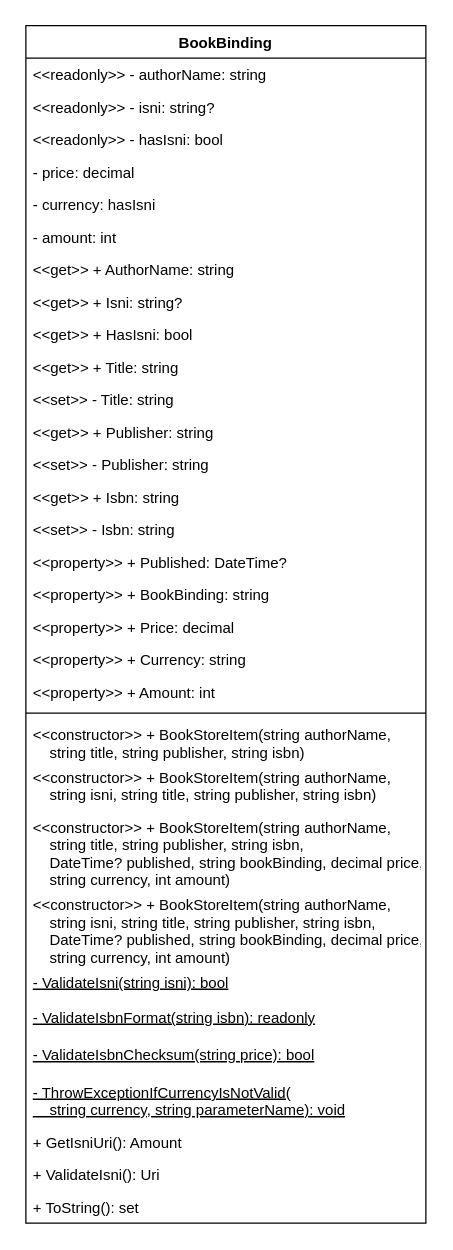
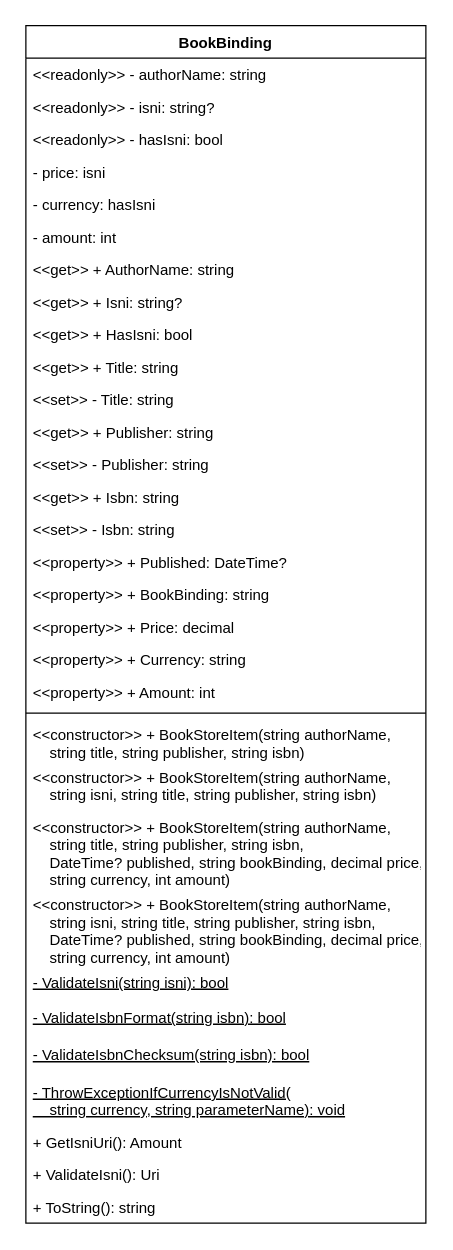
  <mxCell id="0" />
  <mxCell id="1" parent="0" />
  <mxCell id="2" value="BookBinding" style="swimlane;fontStyle=1;align=center;verticalAlign=top;childLayout=stackLayout;horizontal=1;startSize=26;horizontalStack=0;resizeParent=1;resizeParentMax=0;resizeLast=0;collapsible=1;marginBottom=0;" parent="1" vertex="1"><mxGeometry x="20" y="20" width="320" height="958" as="geometry" /></mxCell>
  <mxCell id="3" value="&lt;&lt;readonly&gt;&gt; - authorName: string" style="text;strokeColor=none;fillColor=none;align=left;verticalAlign=top;spacingLeft=4;spacingRight=4;overflow=hidden;rotatable=0;points=[[0,0.5],[1,0.5]];portConstraint=eastwest;" parent="2" vertex="1"><mxGeometry y="26" width="320" height="26" as="geometry" /></mxCell>
  <mxCell id="4" value="&lt;&lt;readonly&gt;&gt; - isni: string?" style="text;strokeColor=none;fillColor=none;align=left;verticalAlign=top;spacingLeft=4;spacingRight=4;overflow=hidden;rotatable=0;points=[[0,0.5],[1,0.5]];portConstraint=eastwest;" parent="2" vertex="1"><mxGeometry y="52" width="320" height="26" as="geometry" /></mxCell>
  <mxCell id="5" value="&lt;&lt;readonly&gt;&gt; - hasIsni: bool" style="text;strokeColor=none;fillColor=none;align=left;verticalAlign=top;spacingLeft=4;spacingRight=4;overflow=hidden;rotatable=0;points=[[0,0.5],[1,0.5]];portConstraint=eastwest;" parent="2" vertex="1"><mxGeometry y="78" width="320" height="26" as="geometry" /></mxCell>
- <mxCell id="6" value="- price: decimal" style="text;strokeColor=none;fillColor=none;align=left;verticalAlign=top;spacingLeft=4;spacingRight=4;overflow=hidden;rotatable=0;points=[[0,0.5],[1,0.5]];portConstraint=eastwest;" parent="2" vertex="1"><mxGeometry y="104" width="320" height="26" as="geometry" /></mxCell>
+ <mxCell id="6" value="- price: isni" style="text;strokeColor=none;fillColor=none;align=left;verticalAlign=top;spacingLeft=4;spacingRight=4;overflow=hidden;rotatable=0;points=[[0,0.5],[1,0.5]];portConstraint=eastwest;" parent="2" vertex="1"><mxGeometry y="104" width="320" height="26" as="geometry" /></mxCell>
  <mxCell id="7" value="- currency: hasIsni" style="text;strokeColor=none;fillColor=none;align=left;verticalAlign=top;spacingLeft=4;spacingRight=4;overflow=hidden;rotatable=0;points=[[0,0.5],[1,0.5]];portConstraint=eastwest;" parent="2" vertex="1"><mxGeometry y="130" width="320" height="26" as="geometry" /></mxCell>
  <mxCell id="8" value="- amount: int" style="text;strokeColor=none;fillColor=none;align=left;verticalAlign=top;spacingLeft=4;spacingRight=4;overflow=hidden;rotatable=0;points=[[0,0.5],[1,0.5]];portConstraint=eastwest;" parent="2" vertex="1"><mxGeometry y="156" width="320" height="26" as="geometry" /></mxCell>
  <mxCell id="9" value="&lt;&lt;get&gt;&gt; + AuthorName: string" style="text;strokeColor=none;fillColor=none;align=left;verticalAlign=top;spacingLeft=4;spacingRight=4;overflow=hidden;rotatable=0;points=[[0,0.5],[1,0.5]];portConstraint=eastwest;" parent="2" vertex="1"><mxGeometry y="182" width="320" height="26" as="geometry" /></mxCell>
  <mxCell id="10" value="&lt;&lt;get&gt;&gt; + Isni: string?" style="text;strokeColor=none;fillColor=none;align=left;verticalAlign=top;spacingLeft=4;spacingRight=4;overflow=hidden;rotatable=0;points=[[0,0.5],[1,0.5]];portConstraint=eastwest;" parent="2" vertex="1"><mxGeometry y="208" width="320" height="26" as="geometry" /></mxCell>
  <mxCell id="11" value="&lt;&lt;get&gt;&gt; + HasIsni: bool" style="text;strokeColor=none;fillColor=none;align=left;verticalAlign=top;spacingLeft=4;spacingRight=4;overflow=hidden;rotatable=0;points=[[0,0.5],[1,0.5]];portConstraint=eastwest;" parent="2" vertex="1"><mxGeometry y="234" width="320" height="26" as="geometry" /></mxCell>
  <mxCell id="12" value="&lt;&lt;get&gt;&gt; + Title: string" style="text;strokeColor=none;fillColor=none;align=left;verticalAlign=top;spacingLeft=4;spacingRight=4;overflow=hidden;rotatable=0;points=[[0,0.5],[1,0.5]];portConstraint=eastwest;" parent="2" vertex="1"><mxGeometry y="260" width="320" height="26" as="geometry" /></mxCell>
  <mxCell id="13" value="&lt;&lt;set&gt;&gt; - Title: string" style="text;strokeColor=none;fillColor=none;align=left;verticalAlign=top;spacingLeft=4;spacingRight=4;overflow=hidden;rotatable=0;points=[[0,0.5],[1,0.5]];portConstraint=eastwest;" parent="2" vertex="1"><mxGeometry y="286" width="320" height="26" as="geometry" /></mxCell>
  <mxCell id="14" value="&lt;&lt;get&gt;&gt; + Publisher: string" style="text;strokeColor=none;fillColor=none;align=left;verticalAlign=top;spacingLeft=4;spacingRight=4;overflow=hidden;rotatable=0;points=[[0,0.5],[1,0.5]];portConstraint=eastwest;" parent="2" vertex="1"><mxGeometry y="312" width="320" height="26" as="geometry" /></mxCell>
  <mxCell id="15" value="&lt;&lt;set&gt;&gt; - Publisher: string" style="text;strokeColor=none;fillColor=none;align=left;verticalAlign=top;spacingLeft=4;spacingRight=4;overflow=hidden;rotatable=0;points=[[0,0.5],[1,0.5]];portConstraint=eastwest;" parent="2" vertex="1"><mxGeometry y="338" width="320" height="26" as="geometry" /></mxCell>
  <mxCell id="16" value="&lt;&lt;get&gt;&gt; + Isbn: string" style="text;strokeColor=none;fillColor=none;align=left;verticalAlign=top;spacingLeft=4;spacingRight=4;overflow=hidden;rotatable=0;points=[[0,0.5],[1,0.5]];portConstraint=eastwest;" parent="2" vertex="1"><mxGeometry y="364" width="320" height="26" as="geometry" /></mxCell>
  <mxCell id="17" value="&lt;&lt;set&gt;&gt; - Isbn: string" style="text;strokeColor=none;fillColor=none;align=left;verticalAlign=top;spacingLeft=4;spacingRight=4;overflow=hidden;rotatable=0;points=[[0,0.5],[1,0.5]];portConstraint=eastwest;" parent="2" vertex="1"><mxGeometry y="390" width="320" height="26" as="geometry" /></mxCell>
  <mxCell id="18" value="&lt;&lt;property&gt;&gt; + Published: DateTime?" style="text;strokeColor=none;fillColor=none;align=left;verticalAlign=top;spacingLeft=4;spacingRight=4;overflow=hidden;rotatable=0;points=[[0,0.5],[1,0.5]];portConstraint=eastwest;" parent="2" vertex="1"><mxGeometry y="416" width="320" height="26" as="geometry" /></mxCell>
  <mxCell id="19" value="&lt;&lt;property&gt;&gt; + BookBinding: string" style="text;strokeColor=none;fillColor=none;align=left;verticalAlign=top;spacingLeft=4;spacingRight=4;overflow=hidden;rotatable=0;points=[[0,0.5],[1,0.5]];portConstraint=eastwest;" parent="2" vertex="1"><mxGeometry y="442" width="320" height="26" as="geometry" /></mxCell>
  <mxCell id="20" value="&lt;&lt;property&gt;&gt; + Price: decimal" style="text;strokeColor=none;fillColor=none;align=left;verticalAlign=top;spacingLeft=4;spacingRight=4;overflow=hidden;rotatable=0;points=[[0,0.5],[1,0.5]];portConstraint=eastwest;" parent="2" vertex="1"><mxGeometry y="468" width="320" height="26" as="geometry" /></mxCell>
  <mxCell id="21" value="&lt;&lt;property&gt;&gt; + Currency: string" style="text;strokeColor=none;fillColor=none;align=left;verticalAlign=top;spacingLeft=4;spacingRight=4;overflow=hidden;rotatable=0;points=[[0,0.5],[1,0.5]];portConstraint=eastwest;" parent="2" vertex="1"><mxGeometry y="494" width="320" height="26" as="geometry" /></mxCell>
  <mxCell id="22" value="&lt;&lt;property&gt;&gt; + Amount: int" style="text;strokeColor=none;fillColor=none;align=left;verticalAlign=top;spacingLeft=4;spacingRight=4;overflow=hidden;rotatable=0;points=[[0,0.5],[1,0.5]];portConstraint=eastwest;" parent="2" vertex="1"><mxGeometry y="520" width="320" height="26" as="geometry" /></mxCell>
  <mxCell id="23" value="" style="line;strokeWidth=1;fillColor=none;align=left;verticalAlign=middle;spacingTop=-1;spacingLeft=3;spacingRight=3;rotatable=0;labelPosition=right;points=[];portConstraint=eastwest;" parent="2" vertex="1"><mxGeometry y="546" width="320" height="8" as="geometry" /></mxCell>
  <mxCell id="24" value="&lt;&lt;constructor&gt;&gt; + BookStoreItem(string authorName,&#10;    string title, string publisher, string isbn)" style="text;strokeColor=none;fillColor=none;align=left;verticalAlign=top;spacingLeft=4;spacingRight=4;overflow=hidden;rotatable=0;points=[[0,0.5],[1,0.5]];portConstraint=eastwest;" parent="2" vertex="1"><mxGeometry y="554" width="320" height="34" as="geometry" /></mxCell>
  <mxCell id="25" value="&lt;&lt;constructor&gt;&gt; + BookStoreItem(string authorName,&#10;    string isni, string title, string publisher, string isbn)" style="text;strokeColor=none;fillColor=none;align=left;verticalAlign=top;spacingLeft=4;spacingRight=4;overflow=hidden;rotatable=0;points=[[0,0.5],[1,0.5]];portConstraint=eastwest;" parent="2" vertex="1"><mxGeometry y="588" width="320" height="40" as="geometry" /></mxCell>
  <mxCell id="26" value="&lt;&lt;constructor&gt;&gt; + BookStoreItem(string authorName,&#10;    string title, string publisher, string isbn,&#10;    DateTime? published, string bookBinding, decimal price,&#10;    string currency, int amount)" style="text;strokeColor=none;fillColor=none;align=left;verticalAlign=top;spacingLeft=4;spacingRight=4;overflow=hidden;rotatable=0;points=[[0,0.5],[1,0.5]];portConstraint=eastwest;" parent="2" vertex="1"><mxGeometry y="628" width="320" height="62" as="geometry" /></mxCell>
  <mxCell id="27" value="&lt;&lt;constructor&gt;&gt; + BookStoreItem(string authorName,&#10;    string isni, string title, string publisher, string isbn,&#10;    DateTime? published, string bookBinding, decimal price,&#10;    string currency, int amount)" style="text;strokeColor=none;fillColor=none;align=left;verticalAlign=top;spacingLeft=4;spacingRight=4;overflow=hidden;rotatable=0;points=[[0,0.5],[1,0.5]];portConstraint=eastwest;" parent="2" vertex="1"><mxGeometry y="690" width="320" height="62" as="geometry" /></mxCell>
  <mxCell id="28" value="- ValidateIsni(string isni): bool" style="text;strokeColor=none;fillColor=none;align=left;verticalAlign=top;spacingLeft=4;spacingRight=4;overflow=hidden;rotatable=0;points=[[0,0.5],[1,0.5]];portConstraint=eastwest;fontStyle=4" parent="2" vertex="1"><mxGeometry y="752" width="320" height="28" as="geometry" /></mxCell>
- <mxCell id="29" value="- ValidateIsbnFormat(string isbn): readonly" style="text;strokeColor=none;fillColor=none;align=left;verticalAlign=top;spacingLeft=4;spacingRight=4;overflow=hidden;rotatable=0;points=[[0,0.5],[1,0.5]];portConstraint=eastwest;fontStyle=4" parent="2" vertex="1"><mxGeometry y="780" width="320" height="30" as="geometry" /></mxCell>
- <mxCell id="30" value="- ValidateIsbnChecksum(string price): bool" style="text;strokeColor=none;fillColor=none;align=left;verticalAlign=top;spacingLeft=4;spacingRight=4;overflow=hidden;rotatable=0;points=[[0,0.5],[1,0.5]];portConstraint=eastwest;fontStyle=4" parent="2" vertex="1"><mxGeometry y="810" width="320" height="30" as="geometry" /></mxCell>
+ <mxCell id="29" value="- ValidateIsbnFormat(string isbn): bool" style="text;strokeColor=none;fillColor=none;align=left;verticalAlign=top;spacingLeft=4;spacingRight=4;overflow=hidden;rotatable=0;points=[[0,0.5],[1,0.5]];portConstraint=eastwest;fontStyle=4" parent="2" vertex="1"><mxGeometry y="780" width="320" height="30" as="geometry" /></mxCell>
+ <mxCell id="30" value="- ValidateIsbnChecksum(string isbn): bool" style="text;strokeColor=none;fillColor=none;align=left;verticalAlign=top;spacingLeft=4;spacingRight=4;overflow=hidden;rotatable=0;points=[[0,0.5],[1,0.5]];portConstraint=eastwest;fontStyle=4" parent="2" vertex="1"><mxGeometry y="810" width="320" height="30" as="geometry" /></mxCell>
  <mxCell id="31" value="- ThrowExceptionIfCurrencyIsNotValid(&#10;    string currency, string parameterName): void" style="text;strokeColor=none;fillColor=none;align=left;verticalAlign=top;spacingLeft=4;spacingRight=4;overflow=hidden;rotatable=0;points=[[0,0.5],[1,0.5]];portConstraint=eastwest;fontStyle=4" parent="2" vertex="1"><mxGeometry y="840" width="320" height="40" as="geometry" /></mxCell>
  <mxCell id="32" value="+ GetIsniUri(): Amount" style="text;strokeColor=none;fillColor=none;align=left;verticalAlign=top;spacingLeft=4;spacingRight=4;overflow=hidden;rotatable=0;points=[[0,0.5],[1,0.5]];portConstraint=eastwest;" parent="2" vertex="1"><mxGeometry y="880" width="320" height="26" as="geometry" /></mxCell>
  <mxCell id="33" value="+ ValidateIsni(): Uri" style="text;strokeColor=none;fillColor=none;align=left;verticalAlign=top;spacingLeft=4;spacingRight=4;overflow=hidden;rotatable=0;points=[[0,0.5],[1,0.5]];portConstraint=eastwest;" parent="2" vertex="1"><mxGeometry y="906" width="320" height="26" as="geometry" /></mxCell>
- <mxCell id="34" value="+ ToString(): set" style="text;strokeColor=none;fillColor=none;align=left;verticalAlign=top;spacingLeft=4;spacingRight=4;overflow=hidden;rotatable=0;points=[[0,0.5],[1,0.5]];portConstraint=eastwest;" parent="2" vertex="1"><mxGeometry y="932" width="320" height="26" as="geometry" /></mxCell>
+ <mxCell id="34" value="+ ToString(): string" style="text;strokeColor=none;fillColor=none;align=left;verticalAlign=top;spacingLeft=4;spacingRight=4;overflow=hidden;rotatable=0;points=[[0,0.5],[1,0.5]];portConstraint=eastwest;" parent="2" vertex="1"><mxGeometry y="932" width="320" height="26" as="geometry" /></mxCell>
